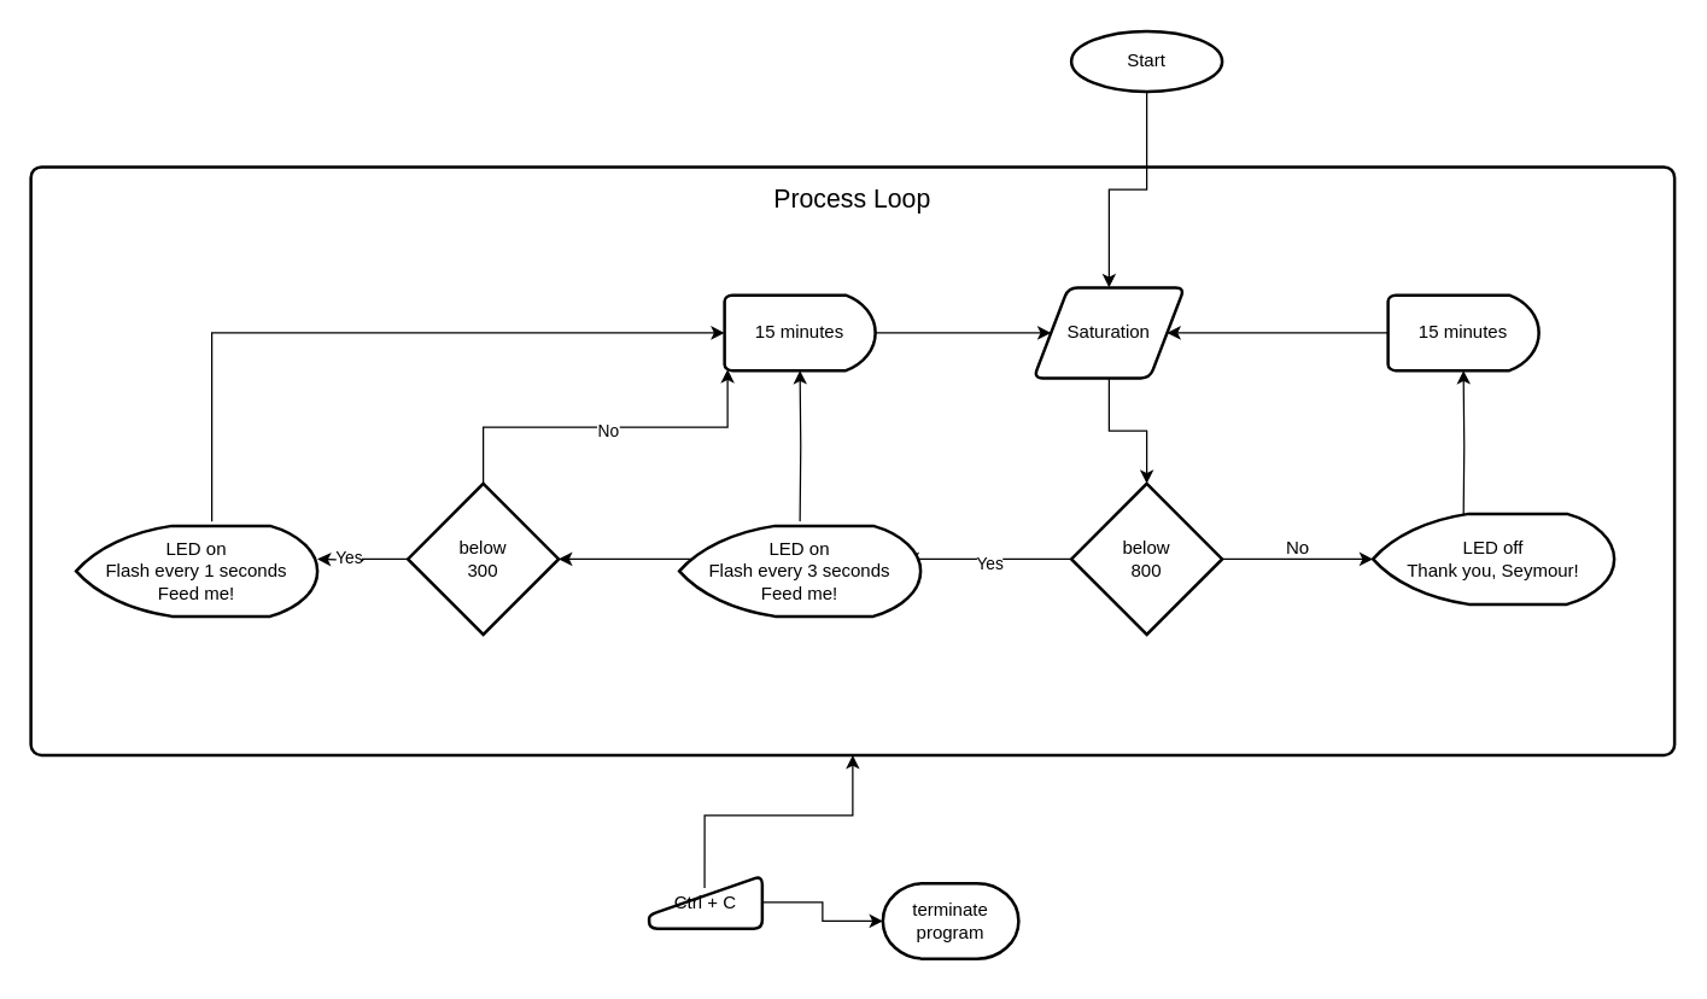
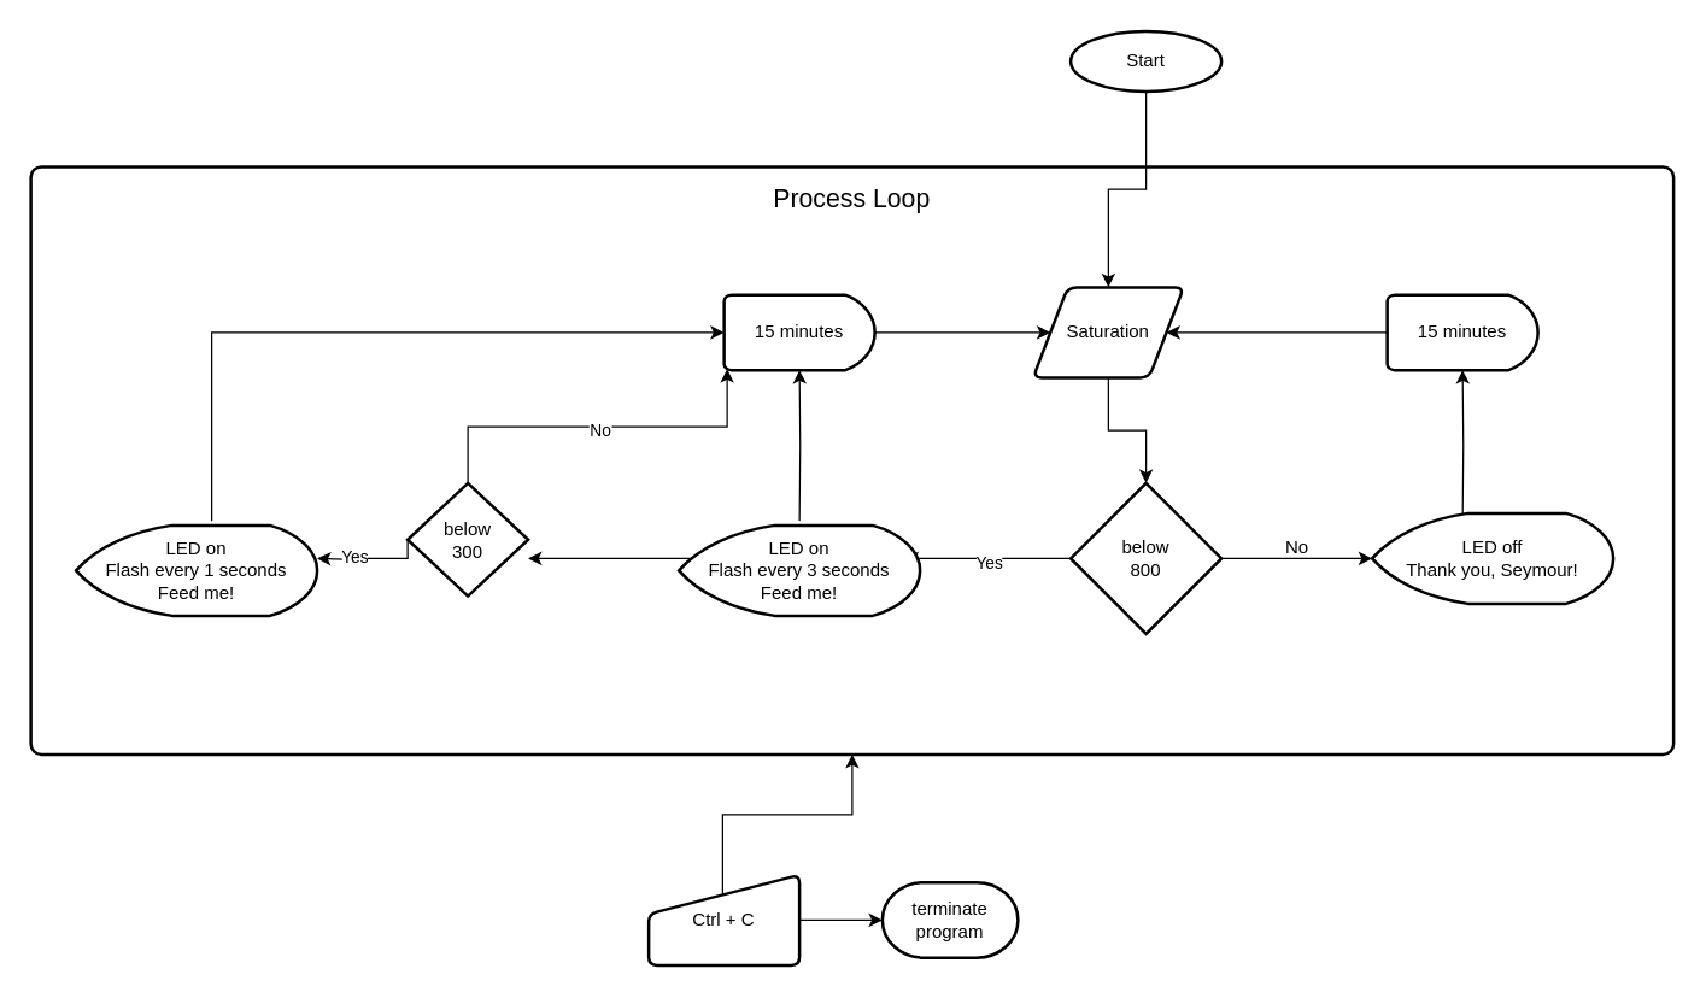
  <mxCell id="0" />
  <mxCell id="1" parent="0" />
  <mxCell id="2" value="" style="rounded=1;whiteSpace=wrap;html=1;absoluteArcSize=1;arcSize=14;strokeWidth=2;" vertex="1" parent="1"><mxGeometry x="20" y="110" width="1090" height="390" as="geometry" /></mxCell>
  <mxCell id="3" style="edgeStyle=orthogonalEdgeStyle;rounded=0;orthogonalLoop=1;jettySize=auto;html=1;exitX=0.5;exitY=1;exitDx=0;exitDy=0;" edge="1" parent="1" source="4" target="8"><mxGeometry relative="1" as="geometry" /></mxCell>
  <mxCell id="4" value="Saturation" style="shape=parallelogram;html=1;strokeWidth=2;perimeter=parallelogramPerimeter;whiteSpace=wrap;rounded=1;arcSize=12;size=0.23;" vertex="1" parent="1"><mxGeometry x="685" y="190" width="100" height="60" as="geometry" /></mxCell>
  <mxCell id="5" style="edgeStyle=orthogonalEdgeStyle;rounded=0;orthogonalLoop=1;jettySize=auto;html=1;exitX=1;exitY=0.5;exitDx=0;exitDy=0;exitPerimeter=0;entryX=0;entryY=0.5;entryDx=0;entryDy=0;" edge="1" parent="1" source="8"><mxGeometry relative="1" as="geometry"><mxPoint x="910" y="370" as="targetPoint" /></mxGeometry></mxCell>
  <mxCell id="6" style="edgeStyle=orthogonalEdgeStyle;rounded=0;orthogonalLoop=1;jettySize=auto;html=1;exitX=0;exitY=0.5;exitDx=0;exitDy=0;exitPerimeter=0;" edge="1" parent="1" source="8"><mxGeometry relative="1" as="geometry"><mxPoint x="600" y="370" as="targetPoint" /><Array as="points"><mxPoint x="690" y="370" /><mxPoint x="690" y="370" /></Array></mxGeometry></mxCell>
  <mxCell id="7" value="Yes" style="edgeLabel;html=1;align=center;verticalAlign=middle;resizable=0;points=[];" vertex="1" connectable="0" parent="6"><mxGeometry y="2" relative="1" as="geometry"><mxPoint as="offset" /></mxGeometry></mxCell>
  <mxCell id="8" value="&lt;div&gt;below&lt;/div&gt;&lt;div&gt;800&lt;br&gt;&lt;/div&gt;" style="strokeWidth=2;html=1;shape=mxgraph.flowchart.decision;whiteSpace=wrap;" vertex="1" parent="1"><mxGeometry x="710" y="320" width="100" height="100" as="geometry" /></mxCell>
  <mxCell id="9" style="edgeStyle=orthogonalEdgeStyle;rounded=0;orthogonalLoop=1;jettySize=auto;html=1;exitX=0.5;exitY=0;exitDx=0;exitDy=0;entryX=0.5;entryY=1;entryDx=0;entryDy=0;entryPerimeter=0;" edge="1" parent="1" target="22"><mxGeometry relative="1" as="geometry"><mxPoint x="970" y="345" as="sourcePoint" /></mxGeometry></mxCell>
  <mxCell id="10" style="edgeStyle=orthogonalEdgeStyle;rounded=0;orthogonalLoop=1;jettySize=auto;html=1;exitX=0;exitY=0.5;exitDx=0;exitDy=0;" edge="1" parent="1" target="17"><mxGeometry relative="1" as="geometry"><mxPoint x="460" y="370" as="sourcePoint" /><Array as="points"><mxPoint x="430" y="370" /><mxPoint x="430" y="370" /></Array></mxGeometry></mxCell>
  <mxCell id="11" style="edgeStyle=orthogonalEdgeStyle;rounded=0;orthogonalLoop=1;jettySize=auto;html=1;exitX=0.5;exitY=0;exitDx=0;exitDy=0;entryX=0.5;entryY=1;entryDx=0;entryDy=0;entryPerimeter=0;" edge="1" parent="1" target="24"><mxGeometry relative="1" as="geometry"><mxPoint x="530" y="345" as="sourcePoint" /></mxGeometry></mxCell>
  <mxCell id="12" value="No" style="text;html=1;align=center;verticalAlign=middle;resizable=0;points=[];autosize=1;strokeColor=none;fillColor=none;" vertex="1" parent="1"><mxGeometry x="840" y="348" width="40" height="30" as="geometry" /></mxCell>
  <mxCell id="13" style="edgeStyle=orthogonalEdgeStyle;rounded=0;orthogonalLoop=1;jettySize=auto;html=1;exitX=0;exitY=0.5;exitDx=0;exitDy=0;exitPerimeter=0;" edge="1" parent="1" source="17"><mxGeometry relative="1" as="geometry"><mxPoint x="210" y="370" as="targetPoint" /><Array as="points"><mxPoint x="240" y="370" /><mxPoint x="240" y="371" /></Array></mxGeometry></mxCell>
  <mxCell id="14" value="Yes" style="edgeLabel;html=1;align=center;verticalAlign=middle;resizable=0;points=[];" vertex="1" connectable="0" parent="13"><mxGeometry x="0.346" y="-2" relative="1" as="geometry"><mxPoint as="offset" /></mxGeometry></mxCell>
  <mxCell id="15" style="edgeStyle=orthogonalEdgeStyle;rounded=0;orthogonalLoop=1;jettySize=auto;html=1;exitX=0.5;exitY=0;exitDx=0;exitDy=0;exitPerimeter=0;entryX=0.02;entryY=0.985;entryDx=0;entryDy=0;entryPerimeter=0;" edge="1" parent="1" source="17" target="24"><mxGeometry relative="1" as="geometry" /></mxCell>
  <mxCell id="16" value="No" style="edgeLabel;html=1;align=center;verticalAlign=middle;resizable=0;points=[];" vertex="1" connectable="0" parent="15"><mxGeometry x="-0.003" y="-1" relative="1" as="geometry"><mxPoint x="1" y="1" as="offset" /></mxGeometry></mxCell>
- <mxCell id="17" value="&lt;div&gt;below&lt;/div&gt;&lt;div&gt;300&lt;br&gt;&lt;/div&gt;" style="strokeWidth=2;html=1;shape=mxgraph.flowchart.decision;whiteSpace=wrap;" vertex="1" parent="1"><mxGeometry x="270" y="320" width="100" height="100" as="geometry" /></mxCell>
+ <mxCell id="17" value="&lt;div&gt;below&lt;/div&gt;&lt;div&gt;300&lt;br&gt;&lt;/div&gt;" style="strokeWidth=2;html=1;shape=mxgraph.flowchart.decision;whiteSpace=wrap;" vertex="1" parent="1"><mxGeometry x="270" y="320" width="80" height="75" as="geometry" /></mxCell>
  <mxCell id="18" style="edgeStyle=orthogonalEdgeStyle;rounded=0;orthogonalLoop=1;jettySize=auto;html=1;exitX=0.5;exitY=0;exitDx=0;exitDy=0;entryX=0;entryY=0.5;entryDx=0;entryDy=0;entryPerimeter=0;" edge="1" parent="1" target="24"><mxGeometry relative="1" as="geometry"><mxPoint x="470" y="220" as="targetPoint" /><mxPoint x="140" y="345" as="sourcePoint" /><Array as="points"><mxPoint x="140" y="220" /></Array></mxGeometry></mxCell>
  <mxCell id="19" style="edgeStyle=orthogonalEdgeStyle;rounded=0;orthogonalLoop=1;jettySize=auto;html=1;exitX=0.5;exitY=1;exitDx=0;exitDy=0;exitPerimeter=0;entryX=0.5;entryY=0;entryDx=0;entryDy=0;" edge="1" parent="1" source="20" target="4"><mxGeometry relative="1" as="geometry" /></mxCell>
  <mxCell id="20" value="Start" style="strokeWidth=2;html=1;shape=mxgraph.flowchart.start_1;whiteSpace=wrap;" vertex="1" parent="1"><mxGeometry x="710" y="20" width="100" height="40" as="geometry" /></mxCell>
  <mxCell id="21" style="edgeStyle=orthogonalEdgeStyle;rounded=0;orthogonalLoop=1;jettySize=auto;html=1;exitX=0;exitY=0.5;exitDx=0;exitDy=0;exitPerimeter=0;entryX=1;entryY=0.5;entryDx=0;entryDy=0;" edge="1" parent="1" source="22" target="4"><mxGeometry relative="1" as="geometry" /></mxCell>
  <mxCell id="22" value="15 minutes" style="strokeWidth=2;html=1;shape=mxgraph.flowchart.delay;whiteSpace=wrap;" vertex="1" parent="1"><mxGeometry x="920" y="195" width="100" height="50" as="geometry" /></mxCell>
  <mxCell id="23" style="edgeStyle=orthogonalEdgeStyle;rounded=0;orthogonalLoop=1;jettySize=auto;html=1;exitX=1;exitY=0.5;exitDx=0;exitDy=0;exitPerimeter=0;" edge="1" parent="1" source="24" target="4"><mxGeometry relative="1" as="geometry" /></mxCell>
  <mxCell id="24" value="15 minutes" style="strokeWidth=2;html=1;shape=mxgraph.flowchart.delay;whiteSpace=wrap;" vertex="1" parent="1"><mxGeometry x="480" y="195" width="100" height="50" as="geometry" /></mxCell>
  <mxCell id="25" value="&lt;div&gt;LED on&lt;/div&gt;&lt;div&gt;Flash every 3 seconds&lt;br&gt;&lt;/div&gt;&lt;div&gt;Feed me!&lt;/div&gt;" style="strokeWidth=2;html=1;shape=mxgraph.flowchart.display;whiteSpace=wrap;" vertex="1" parent="1"><mxGeometry x="450" y="348" width="160" height="60" as="geometry" /></mxCell>
  <mxCell id="26" value="&lt;div&gt;LED on&lt;/div&gt;&lt;div&gt;Flash every 1 seconds&lt;br&gt;&lt;/div&gt;&lt;div&gt;Feed me!&lt;/div&gt;" style="strokeWidth=2;html=1;shape=mxgraph.flowchart.display;whiteSpace=wrap;" vertex="1" parent="1"><mxGeometry x="50" y="348" width="160" height="60" as="geometry" /></mxCell>
  <mxCell id="27" value="&lt;div&gt;LED off&lt;/div&gt;&lt;div&gt;Thank you, Seymour!&lt;br&gt;&lt;/div&gt;" style="strokeWidth=2;html=1;shape=mxgraph.flowchart.display;whiteSpace=wrap;" vertex="1" parent="1"><mxGeometry x="910" y="340" width="160" height="60" as="geometry" /></mxCell>
  <mxCell id="28" style="edgeStyle=orthogonalEdgeStyle;rounded=0;orthogonalLoop=1;jettySize=auto;html=1;exitX=0.49;exitY=0.233;exitDx=0;exitDy=0;exitPerimeter=0;" edge="1" parent="1" source="30" target="2"><mxGeometry relative="1" as="geometry"><mxPoint x="125" y="510" as="targetPoint" /></mxGeometry></mxCell>
  <mxCell id="29" style="edgeStyle=orthogonalEdgeStyle;rounded=0;orthogonalLoop=1;jettySize=auto;html=1;exitX=1;exitY=0.5;exitDx=0;exitDy=0;entryX=0;entryY=0.5;entryDx=0;entryDy=0;entryPerimeter=0;" edge="1" parent="1" source="30" target="31"><mxGeometry relative="1" as="geometry" /></mxCell>
- <mxCell id="30" value="Ctrl + C" style="html=1;strokeWidth=2;shape=manualInput;whiteSpace=wrap;rounded=1;size=26;arcSize=11;" vertex="1" parent="1"><mxGeometry x="430" y="580" width="75" height="35" as="geometry" /></mxCell>
+ <mxCell id="30" value="Ctrl + C" style="html=1;strokeWidth=2;shape=manualInput;whiteSpace=wrap;rounded=1;size=26;arcSize=11;" vertex="1" parent="1"><mxGeometry x="430" y="580" width="100" height="60" as="geometry" /></mxCell>
  <mxCell id="31" value="terminate program" style="strokeWidth=2;html=1;shape=mxgraph.flowchart.terminator;whiteSpace=wrap;" vertex="1" parent="1"><mxGeometry x="585" y="585" width="90" height="50" as="geometry" /></mxCell>
  <mxCell id="32" value="&lt;font style=&quot;font-size: 17px;&quot;&gt;Process &lt;/font&gt;&lt;font style=&quot;font-size: 17px;&quot;&gt;Loop&lt;/font&gt;" style="text;html=1;strokeColor=none;fillColor=none;align=center;verticalAlign=middle;whiteSpace=wrap;rounded=0;" vertex="1" parent="1"><mxGeometry x="505" y="117" width="120" height="30" as="geometry" /></mxCell>
